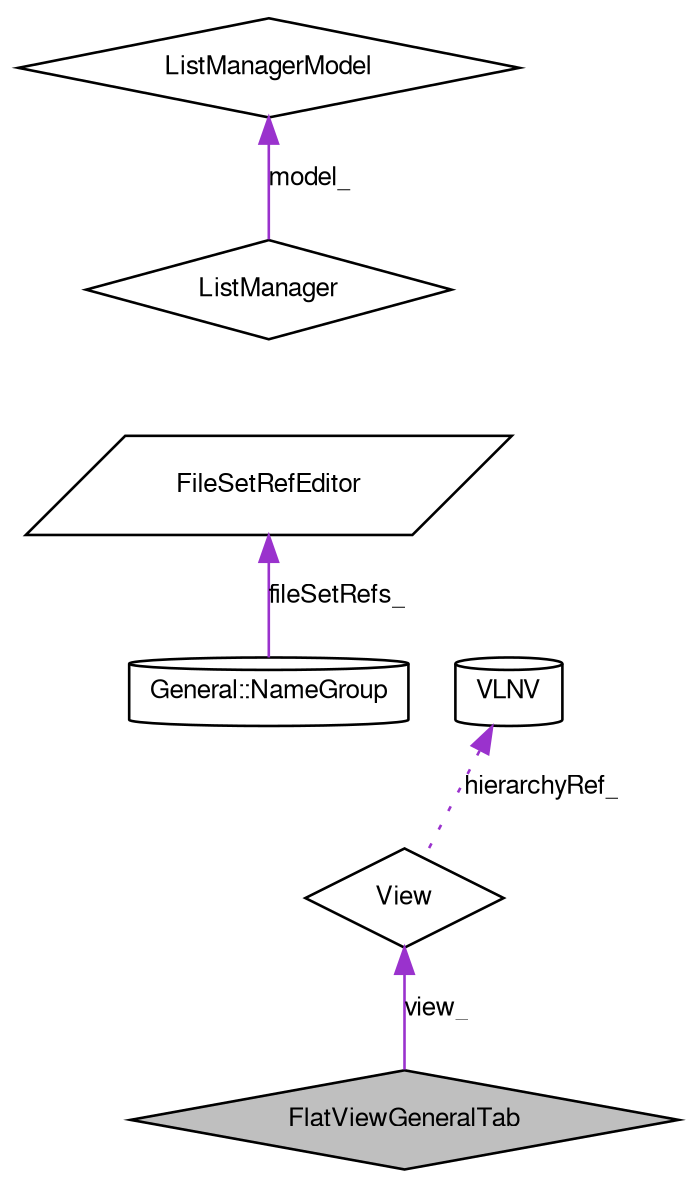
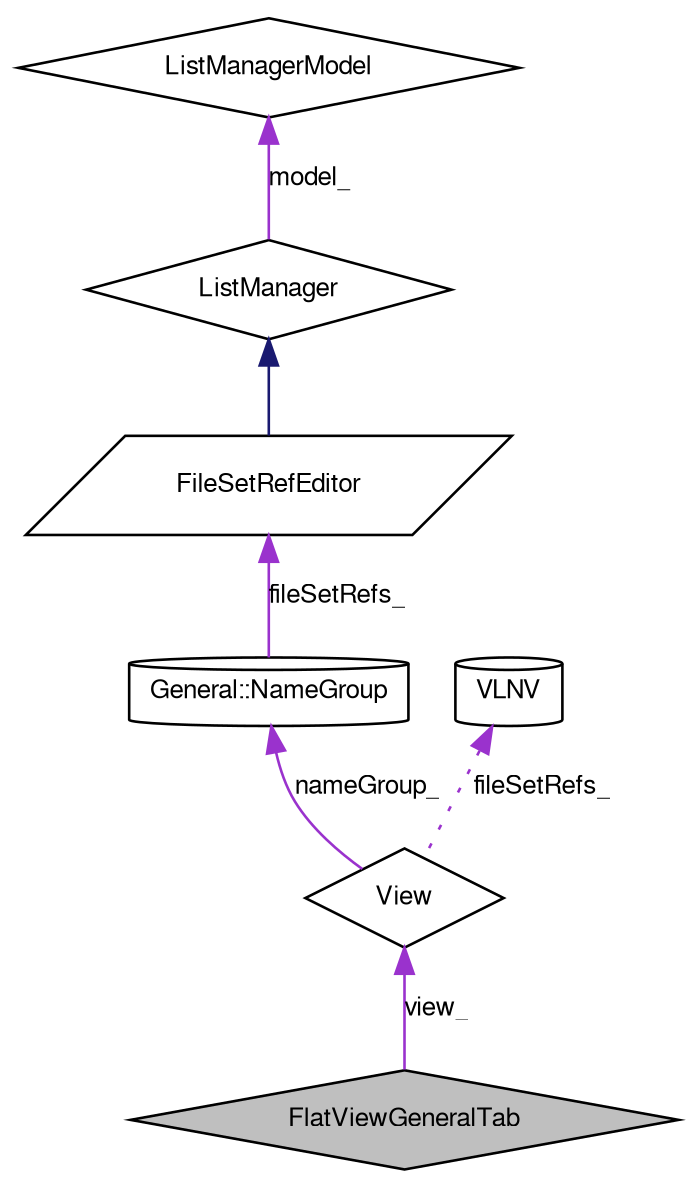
  digraph {
    node [color=black fontname=FreeSans fontsize=10 shape=diamond]
    edge [color=darkorchid3 dir=back fontname=FreeSans fontsize=10 labelfontname=FreeSans labelfontsize=10 style=solid]
    n1 [fillcolor=grey75 fontcolor=black height=0.2 label=FlatViewGeneralTab style=filled width=0.4]
    n2 [height=0.2 label=View width=0.4]
    n3 [height=0.2 label="General::NameGroup" shape=cylinder width=0.4]
    n4 [height=0.2 label=VLNV shape=cylinder width=0.4]
    n5 [height=0.2 label=FileSetRefEditor shape=parallelogram width=0.4]
    n6 [height=0.2 label=ListManager width=0.4]
    n7 [height=0.2 label=ListManagerModel width=0.4]
    n2 -> n1 [label=view_]
-   n4 -> n2 [label=hierarchyRef_ style=dotted]
+   n3 -> n2 [label=nameGroup_]
+   n4 -> n2 [label=fileSetRefs_ style=dotted]
    n5 -> n3 [label=fileSetRefs_]
+   n6 -> n5 [color=midnightblue]
    n7 -> n6 [label=model_]
  }
